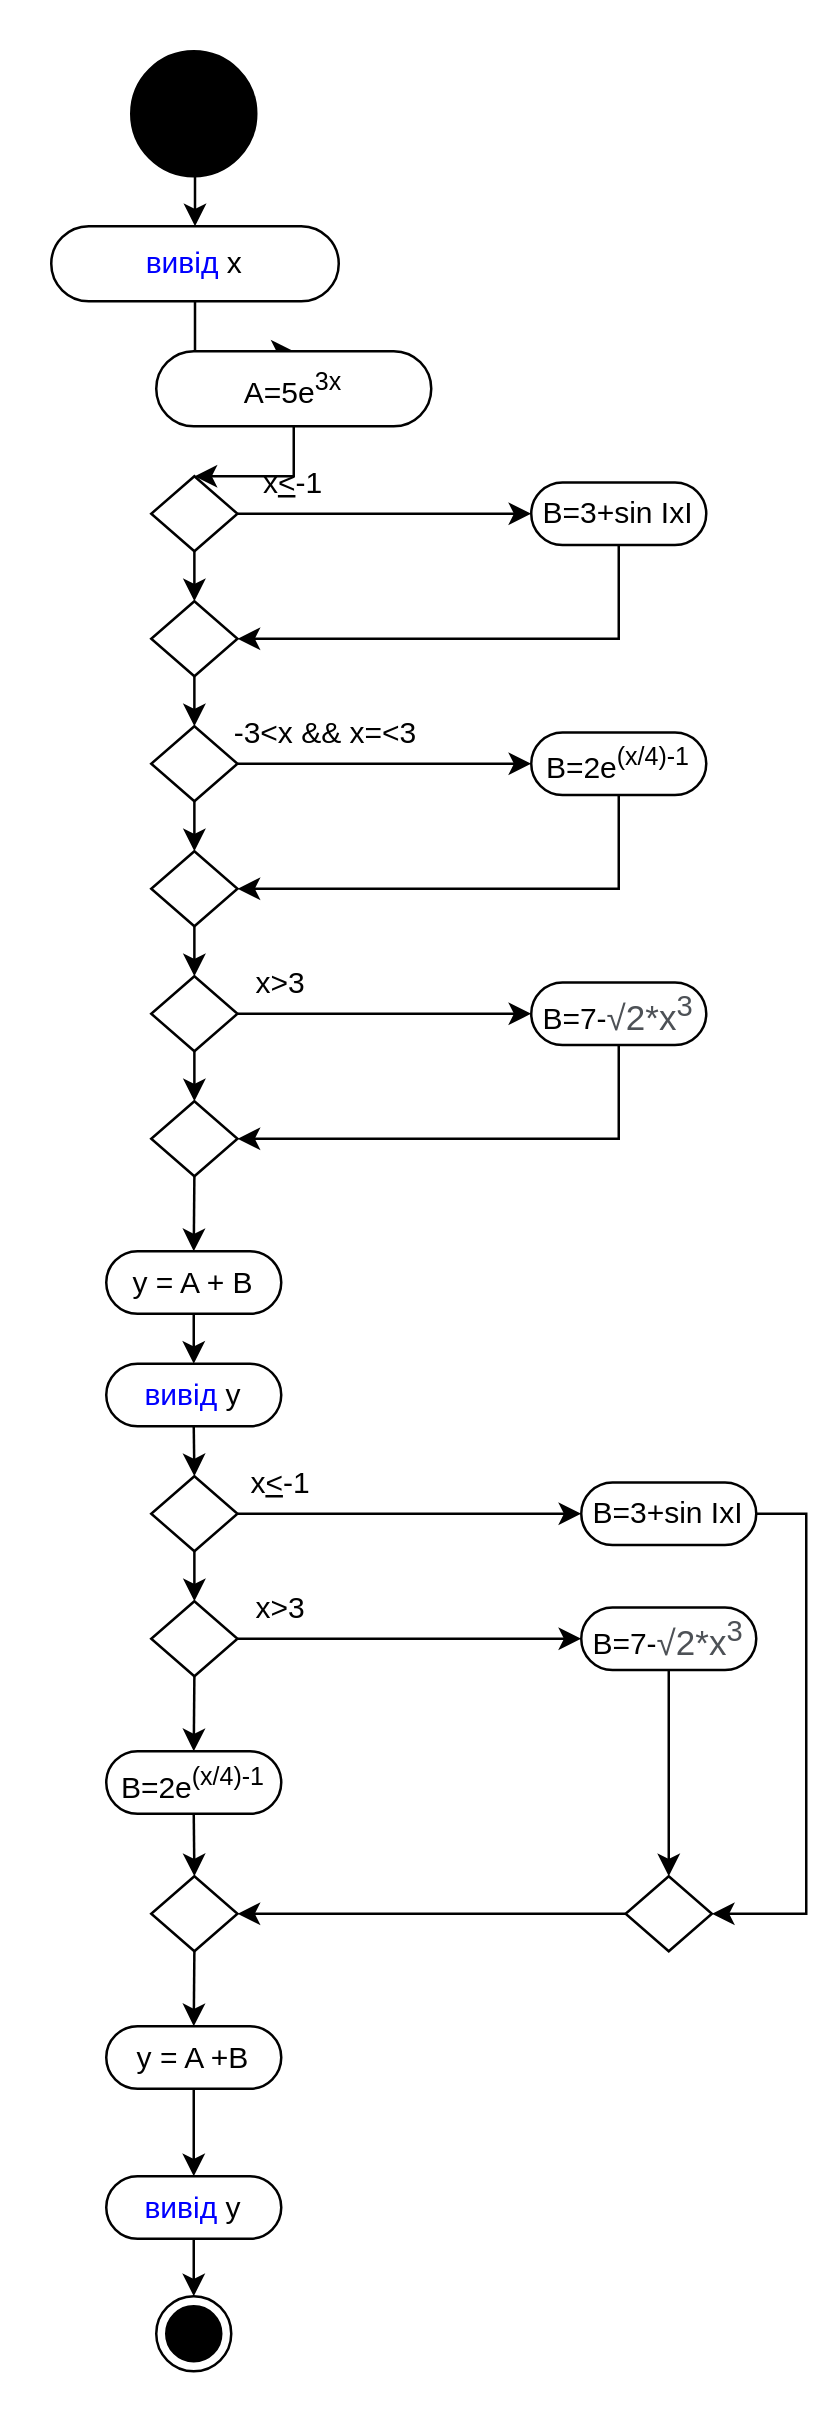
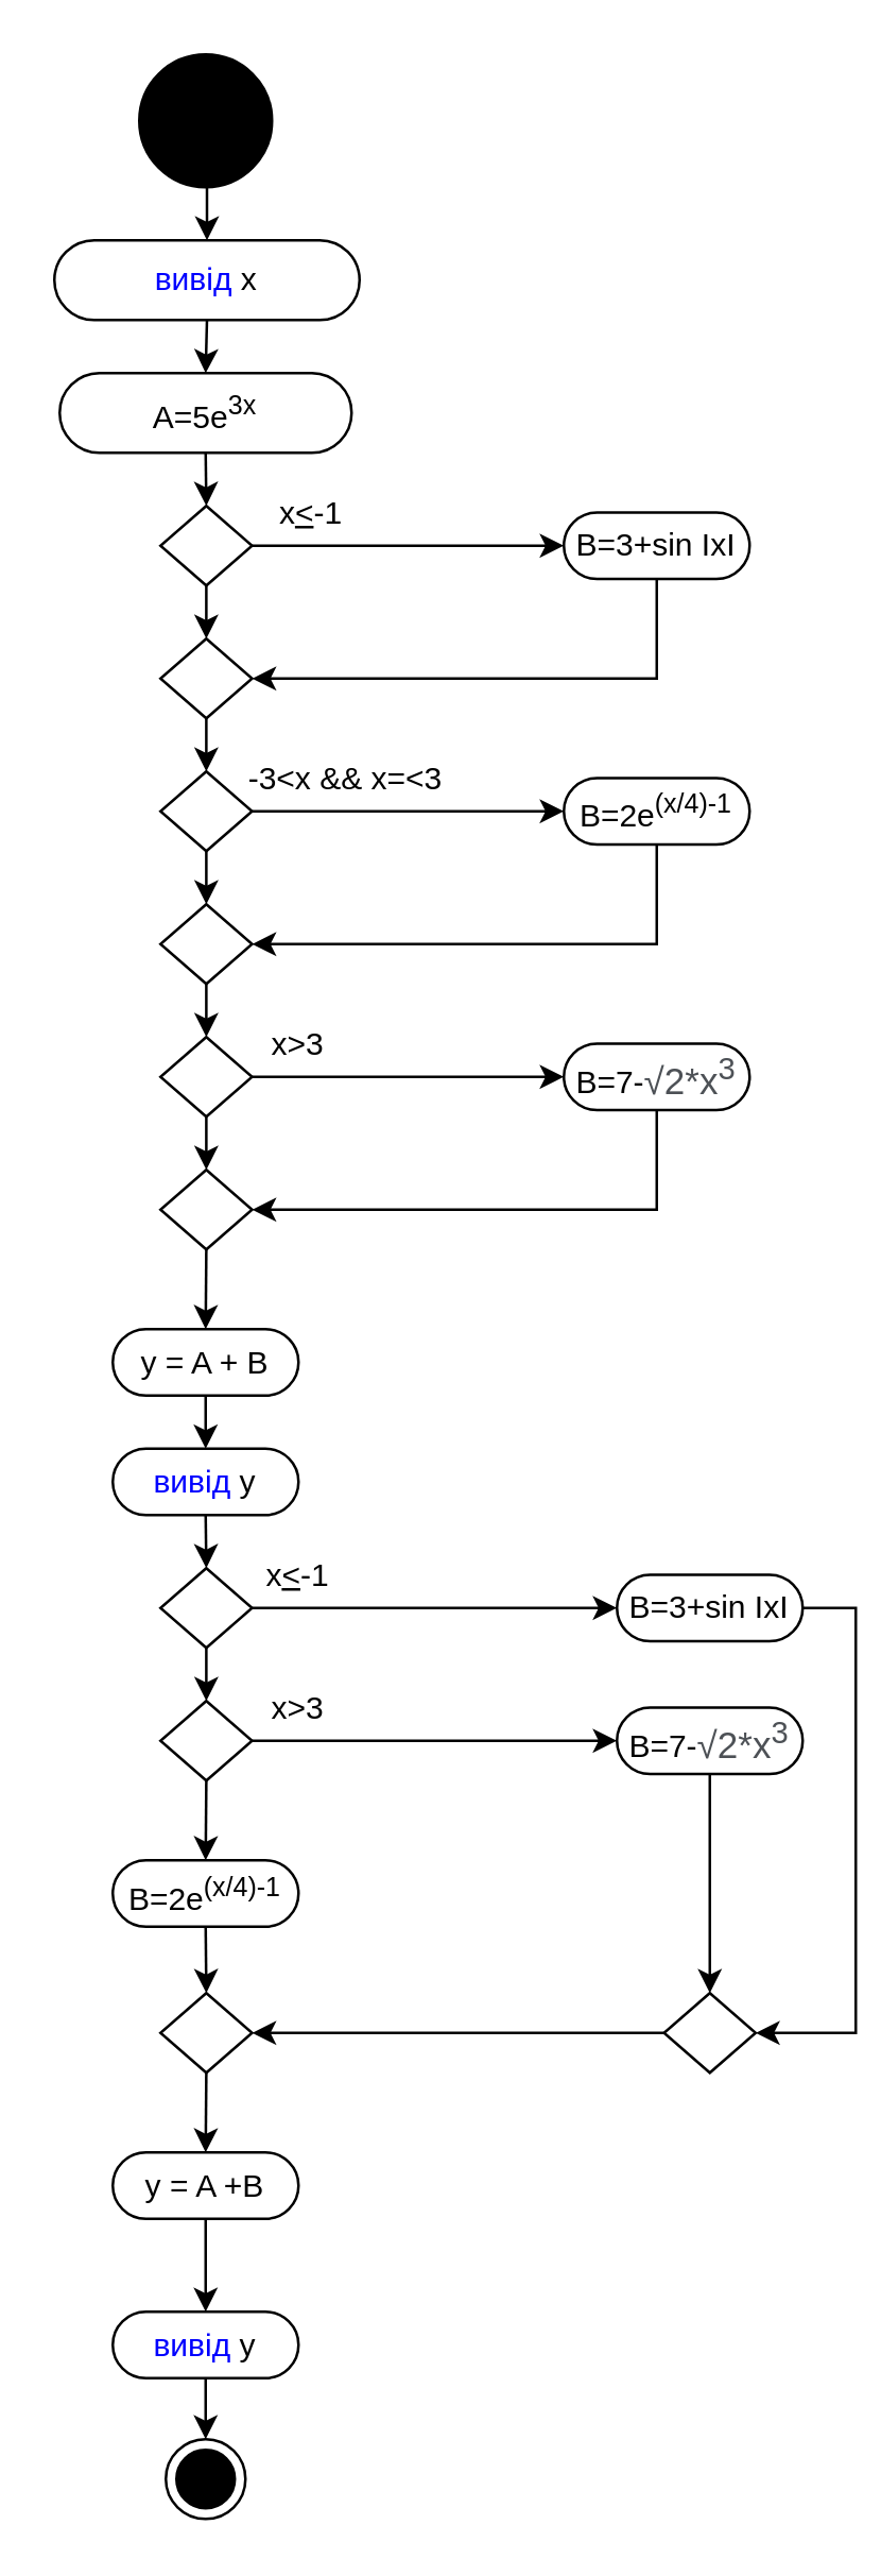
  <mxCell id="0" />
  <mxCell id="1" parent="0" />
  <mxCell id="2" value="" style="edgeStyle=orthogonalEdgeStyle;rounded=0;orthogonalLoop=1;jettySize=auto;html=1;exitX=0.5;exitY=1;exitDx=0;exitDy=0;entryX=0.5;entryY=0;entryDx=0;entryDy=0;" edge="1" parent="1" source="3" target="5"><mxGeometry relative="1" as="geometry"><mxPoint x="78" y="70" as="sourcePoint" /><mxPoint x="102" y="80" as="targetPoint" /><Array as="points"><mxPoint x="77" y="90" /></Array></mxGeometry></mxCell>
  <mxCell id="3" value="" style="ellipse;whiteSpace=wrap;html=1;aspect=fixed;fillColor=#000000;" vertex="1" parent="1"><mxGeometry x="52" width="50" height="50" as="geometry" y="20" /></mxCell>
  <mxCell id="4" value="" style="edgeStyle=orthogonalEdgeStyle;rounded=0;orthogonalLoop=1;jettySize=auto;html=1;exitX=0.5;exitY=1;exitDx=0;exitDy=0;entryX=0.5;entryY=0;entryDx=0;entryDy=0;" edge="1" parent="1" source="5" target="7"><mxGeometry relative="1" as="geometry" /></mxCell>
  <mxCell id="5" value="&lt;font color=&quot;#0000ff&quot;&gt;вивід&lt;/font&gt; х" style="rounded=1;whiteSpace=wrap;html=1;fillColor=#FFFFFF;arcSize=50;" vertex="1" parent="1"><mxGeometry x="20" y="90" width="115" height="30" as="geometry" /></mxCell>
  <mxCell id="6" style="edgeStyle=orthogonalEdgeStyle;rounded=0;orthogonalLoop=1;jettySize=auto;html=1;exitX=0.5;exitY=1;exitDx=0;exitDy=0;entryX=0.5;entryY=0;entryDx=0;entryDy=0;" edge="1" parent="1" source="7" target="10"><mxGeometry relative="1" as="geometry" /></mxCell>
- <mxCell id="7" value="&lt;span&gt;А=5e&lt;/span&gt;&lt;sup&gt;3x&lt;/sup&gt;" style="rounded=1;whiteSpace=wrap;html=1;fillColor=#FFFFFF;arcSize=50;" vertex="1" parent="1"><mxGeometry x="62" y="140" width="110" height="30" as="geometry" /></mxCell>
+ <mxCell id="7" value="&lt;span&gt;А=5e&lt;/span&gt;&lt;sup&gt;3x&lt;/sup&gt;" style="rounded=1;whiteSpace=wrap;html=1;fillColor=#FFFFFF;arcSize=50;" vertex="1" parent="1"><mxGeometry x="22" y="140" width="110" height="30" as="geometry" /></mxCell>
  <mxCell id="8" style="edgeStyle=orthogonalEdgeStyle;rounded=0;orthogonalLoop=1;jettySize=auto;html=1;exitX=1;exitY=0.5;exitDx=0;exitDy=0;entryX=0;entryY=0.5;entryDx=0;entryDy=0;" edge="1" parent="1" source="10" target="12"><mxGeometry relative="1" as="geometry" /></mxCell>
  <mxCell id="9" style="edgeStyle=orthogonalEdgeStyle;rounded=0;orthogonalLoop=1;jettySize=auto;html=1;exitX=0.5;exitY=1;exitDx=0;exitDy=0;entryX=0.5;entryY=0;entryDx=0;entryDy=0;" edge="1" parent="1" source="10" target="14"><mxGeometry relative="1" as="geometry"><mxPoint x="77.429" y="240" as="targetPoint" /></mxGeometry></mxCell>
  <mxCell id="10" value="" style="rhombus;whiteSpace=wrap;html=1;fillColor=#FFFFFF;" vertex="1" parent="1"><mxGeometry x="60" y="190" width="34.5" height="30" as="geometry" /></mxCell>
  <mxCell id="11" style="edgeStyle=orthogonalEdgeStyle;rounded=0;orthogonalLoop=1;jettySize=auto;html=1;exitX=0.5;exitY=1;exitDx=0;exitDy=0;entryX=1;entryY=0.5;entryDx=0;entryDy=0;" edge="1" parent="1" source="12" target="14"><mxGeometry relative="1" as="geometry" /></mxCell>
  <mxCell id="12" value="&lt;span&gt;B=3+sin IxI&lt;/span&gt;" style="rounded=1;whiteSpace=wrap;html=1;fillColor=#FFFFFF;arcSize=50;" vertex="1" parent="1"><mxGeometry x="212" y="192.5" width="70" height="25" as="geometry" /></mxCell>
  <mxCell id="13" style="edgeStyle=orthogonalEdgeStyle;rounded=0;orthogonalLoop=1;jettySize=auto;html=1;exitX=0.5;exitY=1;exitDx=0;exitDy=0;entryX=0.5;entryY=0;entryDx=0;entryDy=0;" edge="1" parent="1" source="14" target="17"><mxGeometry relative="1" as="geometry" /></mxCell>
  <mxCell id="14" value="" style="rhombus;whiteSpace=wrap;html=1;fillColor=#FFFFFF;" vertex="1" parent="1"><mxGeometry x="60" y="240" width="34.5" height="30" as="geometry" /></mxCell>
  <mxCell id="15" style="edgeStyle=orthogonalEdgeStyle;rounded=0;orthogonalLoop=1;jettySize=auto;html=1;exitX=1;exitY=0.5;exitDx=0;exitDy=0;entryX=0;entryY=0.5;entryDx=0;entryDy=0;" edge="1" parent="1" source="17" target="19"><mxGeometry relative="1" as="geometry" /></mxCell>
  <mxCell id="16" style="edgeStyle=orthogonalEdgeStyle;rounded=0;orthogonalLoop=1;jettySize=auto;html=1;exitX=0.5;exitY=1;exitDx=0;exitDy=0;entryX=0.5;entryY=0;entryDx=0;entryDy=0;" edge="1" parent="1" source="17" target="21"><mxGeometry relative="1" as="geometry" /></mxCell>
  <mxCell id="17" value="" style="rhombus;whiteSpace=wrap;html=1;fillColor=#FFFFFF;" vertex="1" parent="1"><mxGeometry x="60" y="290" width="34.5" height="30" as="geometry" /></mxCell>
  <mxCell id="18" style="edgeStyle=orthogonalEdgeStyle;rounded=0;orthogonalLoop=1;jettySize=auto;html=1;exitX=0.5;exitY=1;exitDx=0;exitDy=0;entryX=1;entryY=0.5;entryDx=0;entryDy=0;" edge="1" parent="1" source="19" target="21"><mxGeometry relative="1" as="geometry" /></mxCell>
  <mxCell id="19" value="&lt;span&gt;B=2e&lt;/span&gt;&lt;sup&gt;(x/4)-1&lt;/sup&gt;" style="rounded=1;whiteSpace=wrap;html=1;fillColor=#FFFFFF;arcSize=50;" vertex="1" parent="1"><mxGeometry x="212" y="292.5" width="70" height="25" as="geometry" /></mxCell>
  <mxCell id="20" style="edgeStyle=orthogonalEdgeStyle;rounded=0;orthogonalLoop=1;jettySize=auto;html=1;exitX=0.5;exitY=1;exitDx=0;exitDy=0;entryX=0.5;entryY=0;entryDx=0;entryDy=0;" edge="1" parent="1" source="21" target="24"><mxGeometry relative="1" as="geometry" /></mxCell>
  <mxCell id="21" value="" style="rhombus;whiteSpace=wrap;html=1;fillColor=#FFFFFF;" vertex="1" parent="1"><mxGeometry x="60" y="340" width="34.5" height="30" as="geometry" /></mxCell>
  <mxCell id="22" style="edgeStyle=orthogonalEdgeStyle;rounded=0;orthogonalLoop=1;jettySize=auto;html=1;exitX=1;exitY=0.5;exitDx=0;exitDy=0;entryX=0;entryY=0.5;entryDx=0;entryDy=0;" edge="1" parent="1" source="24" target="28"><mxGeometry relative="1" as="geometry" /></mxCell>
  <mxCell id="23" style="edgeStyle=orthogonalEdgeStyle;rounded=0;orthogonalLoop=1;jettySize=auto;html=1;exitX=0.5;exitY=1;exitDx=0;exitDy=0;entryX=0.5;entryY=0;entryDx=0;entryDy=0;" edge="1" parent="1" source="24" target="26"><mxGeometry relative="1" as="geometry" /></mxCell>
  <mxCell id="24" value="" style="rhombus;whiteSpace=wrap;html=1;fillColor=#FFFFFF;" vertex="1" parent="1"><mxGeometry x="60" y="390" width="34.5" height="30" as="geometry" /></mxCell>
  <mxCell id="25" style="edgeStyle=orthogonalEdgeStyle;rounded=0;orthogonalLoop=1;jettySize=auto;html=1;exitX=0.5;exitY=1;exitDx=0;exitDy=0;entryX=0.5;entryY=0;entryDx=0;entryDy=0;" edge="1" parent="1" source="26" target="30"><mxGeometry relative="1" as="geometry" /></mxCell>
  <mxCell id="26" value="" style="rhombus;whiteSpace=wrap;html=1;fillColor=#FFFFFF;" vertex="1" parent="1"><mxGeometry x="60" y="440" width="34.5" height="30" as="geometry" /></mxCell>
  <mxCell id="27" style="edgeStyle=orthogonalEdgeStyle;rounded=0;orthogonalLoop=1;jettySize=auto;html=1;exitX=0.5;exitY=1;exitDx=0;exitDy=0;entryX=1;entryY=0.5;entryDx=0;entryDy=0;" edge="1" parent="1" source="28" target="26"><mxGeometry relative="1" as="geometry" /></mxCell>
  <mxCell id="28" value="&lt;span&gt;B=7-&lt;/span&gt;&lt;span style=&quot;color: rgb(77 , 81 , 86) ; font-family: &amp;#34;arial&amp;#34; , sans-serif ; font-size: 14px ; text-align: left ; background-color: rgb(255 , 255 , 255)&quot;&gt;√2*x&lt;sup&gt;3&lt;/sup&gt;&lt;/span&gt;" style="rounded=1;whiteSpace=wrap;html=1;fillColor=#FFFFFF;arcSize=50;" vertex="1" parent="1"><mxGeometry x="212" y="392.5" width="70" height="25" as="geometry" /></mxCell>
  <mxCell id="29" style="edgeStyle=orthogonalEdgeStyle;rounded=0;orthogonalLoop=1;jettySize=auto;html=1;exitX=0.5;exitY=1;exitDx=0;exitDy=0;entryX=0.5;entryY=0;entryDx=0;entryDy=0;" edge="1" parent="1" source="30" target="32"><mxGeometry relative="1" as="geometry" /></mxCell>
  <mxCell id="30" value="y = A + B" style="rounded=1;whiteSpace=wrap;html=1;fillColor=#FFFFFF;arcSize=50;" vertex="1" parent="1"><mxGeometry x="42" y="500" width="70" height="25" as="geometry" /></mxCell>
  <mxCell id="31" style="edgeStyle=orthogonalEdgeStyle;rounded=0;orthogonalLoop=1;jettySize=auto;html=1;exitX=0.5;exitY=1;exitDx=0;exitDy=0;entryX=0.5;entryY=0;entryDx=0;entryDy=0;" edge="1" parent="1" source="32" target="35"><mxGeometry relative="1" as="geometry" /></mxCell>
  <mxCell id="32" value="&lt;font color=&quot;#0000ff&quot;&gt;вивід&lt;/font&gt; y" style="rounded=1;whiteSpace=wrap;html=1;fillColor=#FFFFFF;arcSize=50;" vertex="1" parent="1"><mxGeometry x="42" y="545" width="70" height="25" as="geometry" /></mxCell>
  <mxCell id="33" style="edgeStyle=orthogonalEdgeStyle;rounded=0;orthogonalLoop=1;jettySize=auto;html=1;exitX=0.5;exitY=1;exitDx=0;exitDy=0;entryX=0.5;entryY=0;entryDx=0;entryDy=0;" edge="1" parent="1" source="35" target="38"><mxGeometry relative="1" as="geometry" /></mxCell>
  <mxCell id="34" style="edgeStyle=orthogonalEdgeStyle;rounded=0;orthogonalLoop=1;jettySize=auto;html=1;exitX=1;exitY=0.5;exitDx=0;exitDy=0;entryX=0;entryY=0.5;entryDx=0;entryDy=0;" edge="1" parent="1" source="35" target="44"><mxGeometry relative="1" as="geometry" /></mxCell>
  <mxCell id="35" value="" style="rhombus;whiteSpace=wrap;html=1;fillColor=#FFFFFF;" vertex="1" parent="1"><mxGeometry x="60" y="590" width="34.5" height="30" as="geometry" /></mxCell>
  <mxCell id="36" style="edgeStyle=orthogonalEdgeStyle;rounded=0;orthogonalLoop=1;jettySize=auto;html=1;exitX=0.5;exitY=1;exitDx=0;exitDy=0;entryX=0.5;entryY=0;entryDx=0;entryDy=0;" edge="1" parent="1" source="38" target="40"><mxGeometry relative="1" as="geometry" /></mxCell>
  <mxCell id="37" style="edgeStyle=orthogonalEdgeStyle;rounded=0;orthogonalLoop=1;jettySize=auto;html=1;exitX=1;exitY=0.5;exitDx=0;exitDy=0;entryX=0;entryY=0.5;entryDx=0;entryDy=0;" edge="1" parent="1" source="38" target="46"><mxGeometry relative="1" as="geometry" /></mxCell>
  <mxCell id="38" value="" style="rhombus;whiteSpace=wrap;html=1;fillColor=#FFFFFF;" vertex="1" parent="1"><mxGeometry x="60" y="640" width="34.5" height="30" as="geometry" /></mxCell>
  <mxCell id="39" style="edgeStyle=orthogonalEdgeStyle;rounded=0;orthogonalLoop=1;jettySize=auto;html=1;exitX=0.5;exitY=1;exitDx=0;exitDy=0;entryX=0.5;entryY=0;entryDx=0;entryDy=0;" edge="1" parent="1" source="40" target="42"><mxGeometry relative="1" as="geometry" /></mxCell>
  <mxCell id="40" value="&lt;span&gt;B=2e&lt;/span&gt;&lt;sup&gt;(x/4)-1&lt;/sup&gt;" style="rounded=1;whiteSpace=wrap;html=1;fillColor=#FFFFFF;arcSize=50;" vertex="1" parent="1"><mxGeometry x="42" y="700" width="70" height="25" as="geometry" /></mxCell>
  <mxCell id="41" style="edgeStyle=orthogonalEdgeStyle;rounded=0;orthogonalLoop=1;jettySize=auto;html=1;exitX=0.5;exitY=1;exitDx=0;exitDy=0;entryX=0.5;entryY=0;entryDx=0;entryDy=0;" edge="1" parent="1" source="42" target="50"><mxGeometry relative="1" as="geometry" /></mxCell>
  <mxCell id="42" value="" style="rhombus;whiteSpace=wrap;html=1;fillColor=#FFFFFF;" vertex="1" parent="1"><mxGeometry x="60" y="750" width="34.5" height="30" as="geometry" /></mxCell>
  <mxCell id="43" style="edgeStyle=orthogonalEdgeStyle;rounded=0;orthogonalLoop=1;jettySize=auto;html=1;exitX=1;exitY=0.5;exitDx=0;exitDy=0;entryX=1;entryY=0.5;entryDx=0;entryDy=0;" edge="1" parent="1" source="44" target="48"><mxGeometry relative="1" as="geometry" /></mxCell>
  <mxCell id="44" value="&lt;span&gt;B=3+sin IxI&lt;/span&gt;" style="rounded=1;whiteSpace=wrap;html=1;fillColor=#FFFFFF;arcSize=50;" vertex="1" parent="1"><mxGeometry x="232" y="592.5" width="70" height="25" as="geometry" /></mxCell>
  <mxCell id="45" style="edgeStyle=orthogonalEdgeStyle;rounded=0;orthogonalLoop=1;jettySize=auto;html=1;exitX=0.5;exitY=1;exitDx=0;exitDy=0;entryX=0.5;entryY=0;entryDx=0;entryDy=0;" edge="1" parent="1" source="46" target="48"><mxGeometry relative="1" as="geometry" /></mxCell>
  <mxCell id="46" value="&lt;span&gt;B=7-&lt;/span&gt;&lt;span style=&quot;color: rgb(77 , 81 , 86) ; font-family: &amp;#34;arial&amp;#34; , sans-serif ; font-size: 14px ; text-align: left ; background-color: rgb(255 , 255 , 255)&quot;&gt;√2*x&lt;sup&gt;3&lt;/sup&gt;&lt;/span&gt;" style="rounded=1;whiteSpace=wrap;html=1;fillColor=#FFFFFF;arcSize=50;" vertex="1" parent="1"><mxGeometry x="232" y="642.5" width="70" height="25" as="geometry" /></mxCell>
  <mxCell id="47" style="edgeStyle=orthogonalEdgeStyle;rounded=0;orthogonalLoop=1;jettySize=auto;html=1;exitX=0;exitY=0.5;exitDx=0;exitDy=0;entryX=1;entryY=0.5;entryDx=0;entryDy=0;" edge="1" parent="1" source="48" target="42"><mxGeometry relative="1" as="geometry" /></mxCell>
  <mxCell id="48" value="" style="rhombus;whiteSpace=wrap;html=1;fillColor=#FFFFFF;" vertex="1" parent="1"><mxGeometry x="249.75" y="750" width="34.5" height="30" as="geometry" /></mxCell>
  <mxCell id="49" style="edgeStyle=orthogonalEdgeStyle;rounded=0;orthogonalLoop=1;jettySize=auto;html=1;exitX=0.5;exitY=1;exitDx=0;exitDy=0;entryX=0.5;entryY=0;entryDx=0;entryDy=0;" edge="1" parent="1" source="50" target="52"><mxGeometry relative="1" as="geometry" /></mxCell>
  <mxCell id="50" value="y = A +B" style="rounded=1;whiteSpace=wrap;html=1;fillColor=#FFFFFF;arcSize=50;" vertex="1" parent="1"><mxGeometry x="42" y="810" width="70" height="25" as="geometry" /></mxCell>
  <mxCell id="51" style="edgeStyle=orthogonalEdgeStyle;rounded=0;orthogonalLoop=1;jettySize=auto;html=1;exitX=0.5;exitY=1;exitDx=0;exitDy=0;entryX=0.5;entryY=0;entryDx=0;entryDy=0;" edge="1" parent="1" source="52" target="58"><mxGeometry relative="1" as="geometry" /></mxCell>
  <mxCell id="52" value="&lt;font color=&quot;#0000ff&quot;&gt;вивід&lt;/font&gt;&lt;span&gt;&amp;nbsp;y&lt;/span&gt;" style="rounded=1;whiteSpace=wrap;html=1;fillColor=#FFFFFF;arcSize=50;" vertex="1" parent="1"><mxGeometry x="42" y="870" width="70" height="25" as="geometry" /></mxCell>
  <mxCell id="53" value="&lt;span&gt;x&lt;/span&gt;&lt;u&gt;&amp;lt;&lt;/u&gt;&lt;span&gt;-1&lt;/span&gt;" style="rounded=1;whiteSpace=wrap;html=1;fillColor=none;arcSize=50;strokeColor=none;" vertex="1" parent="1"><mxGeometry x="77" y="580" width="70" height="25" as="geometry" /></mxCell>
  <mxCell id="54" value="-3&amp;lt;x &amp;amp;&amp;amp; x=&amp;lt;3" style="rounded=1;whiteSpace=wrap;html=1;fillColor=none;arcSize=50;strokeColor=none;" vertex="1" parent="1"><mxGeometry x="89.5" y="280" width="80" height="25" as="geometry" /></mxCell>
  <mxCell id="55" value="&lt;span&gt;x&lt;/span&gt;&lt;u&gt;&amp;lt;&lt;/u&gt;&lt;span&gt;-1&lt;/span&gt;" style="rounded=1;whiteSpace=wrap;html=1;fillColor=none;arcSize=50;strokeColor=none;" vertex="1" parent="1"><mxGeometry x="82" y="180" width="70" height="25" as="geometry" /></mxCell>
  <mxCell id="56" value="x&amp;gt;3" style="rounded=1;whiteSpace=wrap;html=1;fillColor=none;arcSize=50;strokeColor=none;" vertex="1" parent="1"><mxGeometry x="77" y="380" width="70" height="25" as="geometry" /></mxCell>
  <mxCell id="57" value="x&amp;gt;3" style="rounded=1;whiteSpace=wrap;html=1;fillColor=none;arcSize=50;strokeColor=none;" vertex="1" parent="1"><mxGeometry x="77" y="630" width="70" height="25" as="geometry" /></mxCell>
  <mxCell id="58" value="" style="ellipse;html=1;shape=endState;fillColor=#000000;strokeColor=#000000;" vertex="1" parent="1"><mxGeometry x="62" y="918" width="30" height="30" as="geometry" /></mxCell>
